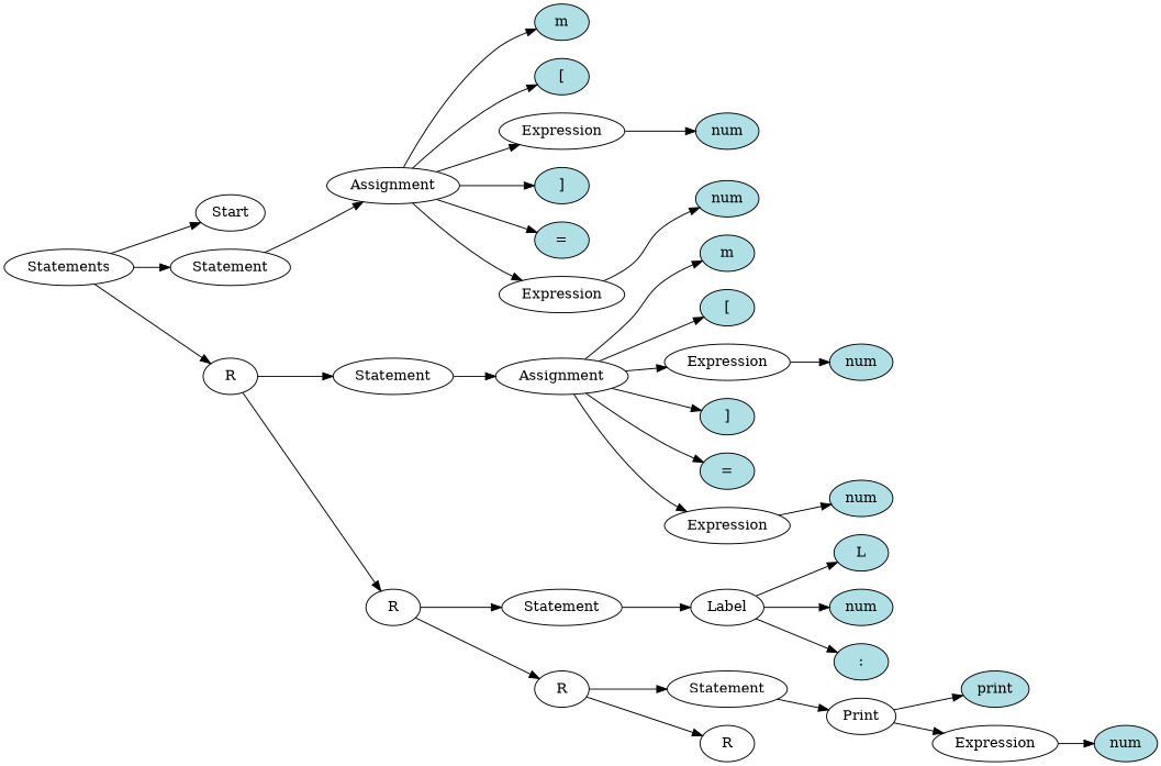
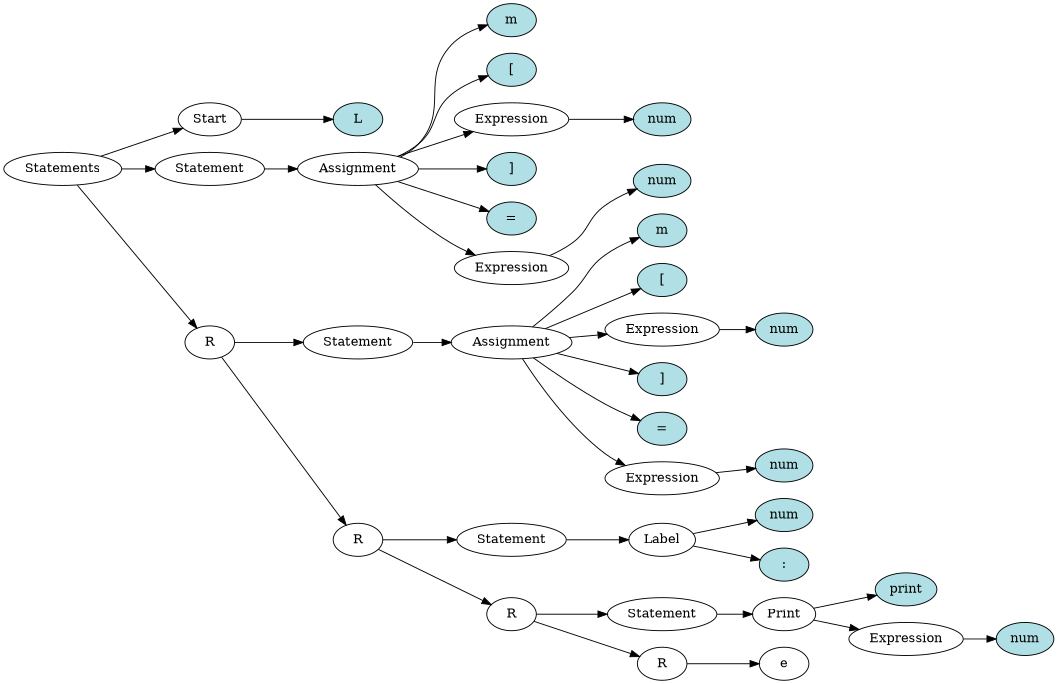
  digraph {
    rankdir=LR
    n1 [label=Start]
    n2 [label=Statements]
    n3 [label=Statement]
    n4 [label=R]
    n5 [label=Assignment]
    n6 [label=Statement]
    n7 [label=R]
    n8 [fillcolor=powderblue label=m style=filled]
    n9 [fillcolor=powderblue label="[" style=filled]
    n10 [label=Expression]
    n11 [fillcolor=powderblue label="]" style=filled]
    n12 [fillcolor=powderblue label="=" style=filled]
    n13 [label=Expression]
    n14 [fillcolor=powderblue label=num style=filled]
    n15 [fillcolor=powderblue label=num style=filled]
    n16 [label=Assignment]
    n17 [label=Statement]
    n18 [label=R]
    n19 [fillcolor=powderblue label=m style=filled]
    n20 [fillcolor=powderblue label="[" style=filled]
    n21 [label=Expression]
    n22 [fillcolor=powderblue label="]" style=filled]
    n23 [fillcolor=powderblue label="=" style=filled]
    n24 [label=Expression]
    n25 [fillcolor=powderblue label=num style=filled]
    n26 [fillcolor=powderblue label=num style=filled]
    n27 [label=Label]
    n28 [label=Statement]
    n29 [label=R]
    n30 [fillcolor=powderblue label=L style=filled]
    n31 [fillcolor=powderblue label=num style=filled]
    n32 [fillcolor=powderblue label=":" style=filled]
    n33 [label=Print]
+   n34 [label=e]
    n35 [fillcolor=powderblue label=print style=filled]
    n36 [label=Expression]
    n37 [fillcolor=powderblue label=num style=filled]
    n2 -> n1
    n2 -> n3
    n2 -> n4
    n3 -> n5
    n4 -> n6
    n4 -> n7
    n5 -> n8
    n5 -> n9
    n5 -> n10
    n5 -> n11
    n5 -> n12
    n5 -> n13
    n6 -> n16
    n7 -> n17
    n7 -> n18
    n10 -> n14
    n13 -> n15
    n16 -> n19
    n16 -> n20
    n16 -> n21
    n16 -> n22
    n16 -> n23
    n16 -> n24
    n17 -> n27
    n18 -> n28
    n18 -> n29
    n21 -> n25
    n24 -> n26
-   n27 -> n30
+   n1 -> n30
    n27 -> n31
    n27 -> n32
    n28 -> n33
+   n29 -> n34
    n33 -> n35
    n33 -> n36
    n36 -> n37
  }
